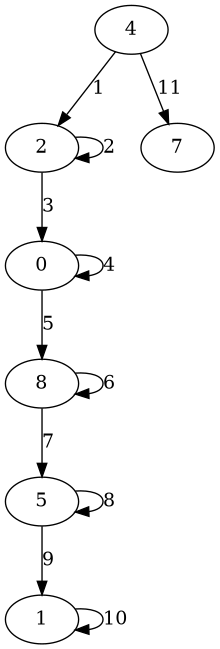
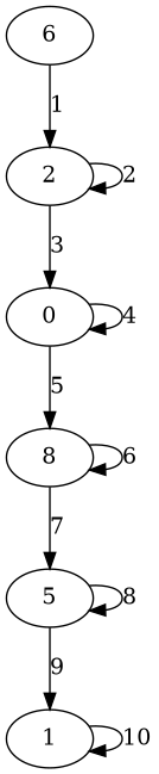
  digraph {
    1
    2
    n3 [label=0]
    n4 [label=8]
    5
-   6 [label=4]
-   7
+   6
    1 -> 1 [label=10]
    2 -> 2 [label=2]
    2 -> n3 [label=3]
    n3 -> n3 [label=4]
    n3 -> n4 [label=5]
    n4 -> n4 [label=6]
    n4 -> 5 [label=7]
    5 -> 1 [label=9]
    5 -> 5 [label=8]
    6 -> 2 [label=1]
-   6 -> 7 [label=11]
  }
